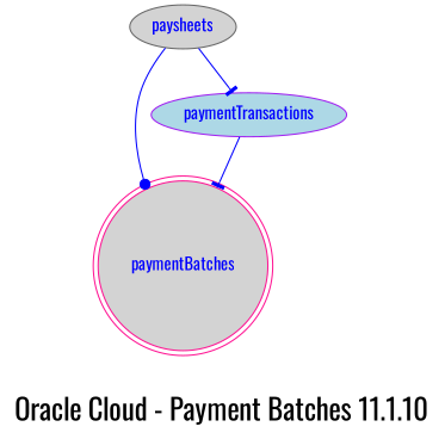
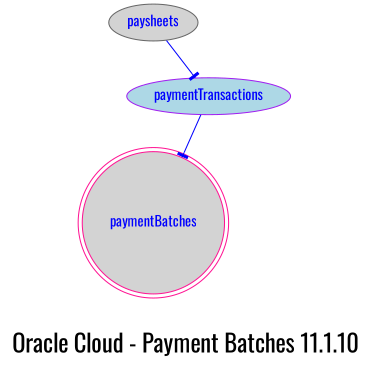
  digraph {
    fontname=Oswald
    fontsize=24
    label="Oracle Cloud - Payment Batches 11.1.10"
    splines=true
    node [fillcolor=lightgrey fontcolor=blue fontname=Oswald shape=ellipse style=filled]
    edge [arrowhead=tee arrowtail=none color=blue fontcolor=blue fontname=Oswald]
    paymentBatches [color=deeppink shape=doublecircle]
    paysheets [color=gray40]
    paymentTransactions [color=purple fillcolor=lightblue]
-   paysheets -> paymentBatches [arrowhead=dot]
    paysheets -> paymentTransactions
    paymentTransactions -> paymentBatches
  }
